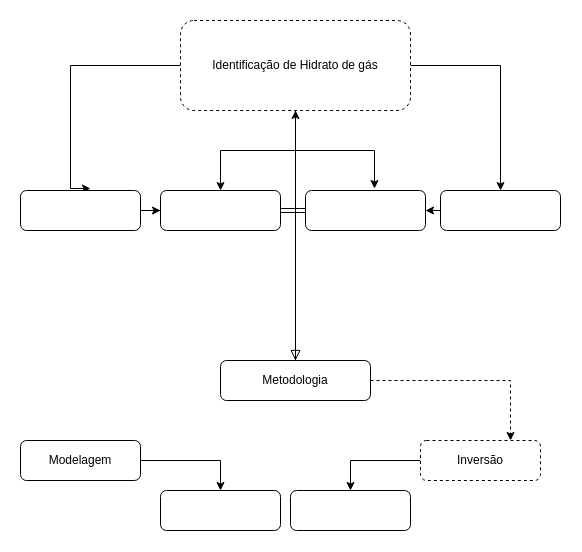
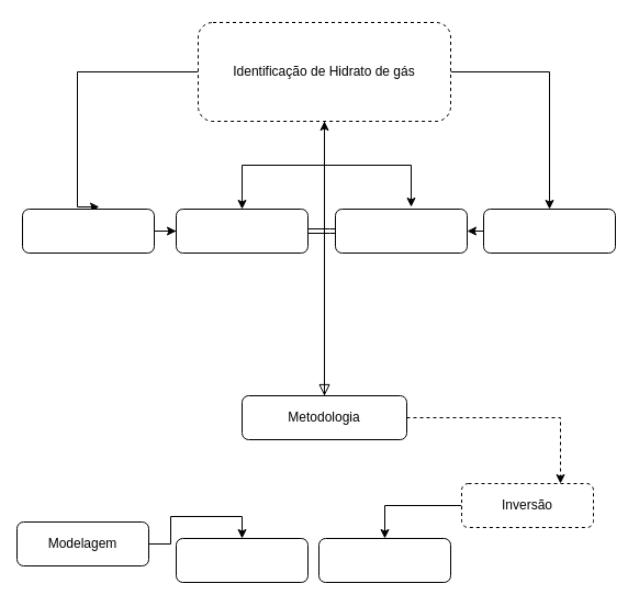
  <mxCell id="0" />
  <mxCell id="1" parent="0" />
  <mxCell id="2" value="" style="rounded=0;html=1;jettySize=auto;orthogonalLoop=1;fontSize=11;endArrow=block;endFill=0;endSize=8;strokeWidth=1;shadow=0;labelBackgroundColor=none;edgeStyle=orthogonalEdgeStyle;" edge="1" parent="1"><mxGeometry relative="1" as="geometry"><mxPoint x="295" y="210" as="sourcePoint" /><mxPoint x="295" y="360" as="targetPoint" /></mxGeometry></mxCell>
  <mxCell id="3" style="edgeStyle=orthogonalEdgeStyle;rounded=0;orthogonalLoop=1;jettySize=auto;html=1;entryX=0.583;entryY=-0.05;entryDx=0;entryDy=0;entryPerimeter=0;fontFamily=Helvetica;fontSize=12;fontColor=default;" edge="1" parent="1" source="7" target="9"><mxGeometry relative="1" as="geometry"><Array as="points"><mxPoint x="70" y="65" /></Array></mxGeometry></mxCell>
  <mxCell id="4" style="edgeStyle=orthogonalEdgeStyle;rounded=0;orthogonalLoop=1;jettySize=auto;html=1;entryX=0.5;entryY=0;entryDx=0;entryDy=0;fontFamily=Helvetica;fontSize=12;fontColor=default;" edge="1" parent="1" source="7" target="11"><mxGeometry relative="1" as="geometry" /></mxCell>
  <mxCell id="5" style="edgeStyle=orthogonalEdgeStyle;rounded=0;orthogonalLoop=1;jettySize=auto;html=1;entryX=0.575;entryY=-0.05;entryDx=0;entryDy=0;entryPerimeter=0;fontFamily=Helvetica;fontSize=12;fontColor=default;" edge="1" parent="1" source="7" target="12"><mxGeometry relative="1" as="geometry" /></mxCell>
  <mxCell id="6" style="edgeStyle=orthogonalEdgeStyle;rounded=0;orthogonalLoop=1;jettySize=auto;html=1;entryX=0.5;entryY=0;entryDx=0;entryDy=0;fontFamily=Helvetica;fontSize=12;fontColor=default;" edge="1" parent="1" source="7" target="14"><mxGeometry relative="1" as="geometry" /></mxCell>
  <mxCell id="7" value="Identificação de Hidrato de gás" style="rounded=1;whiteSpace=wrap;html=1;shadow=0;glass=0;strokeColor=default;strokeWidth=1;fontFamily=Helvetica;fontSize=12;fontColor=default;fillColor=default;dashed=1;" vertex="1" parent="1"><mxGeometry x="180" y="20" width="230" height="90" as="geometry" /></mxCell>
  <mxCell id="8" value="" style="edgeStyle=orthogonalEdgeStyle;rounded=0;orthogonalLoop=1;jettySize=auto;html=1;fontFamily=Helvetica;fontSize=12;fontColor=default;" edge="1" parent="1" source="9" target="11"><mxGeometry relative="1" as="geometry" /></mxCell>
  <mxCell id="9" value="" style="rounded=1;whiteSpace=wrap;html=1;shadow=0;glass=0;strokeColor=default;strokeWidth=1;fontFamily=Helvetica;fontSize=12;fontColor=default;fillColor=default;" vertex="1" parent="1"><mxGeometry x="20" y="190" width="120" height="40" as="geometry" /></mxCell>
  <mxCell id="10" style="edgeStyle=orthogonalEdgeStyle;rounded=0;orthogonalLoop=1;jettySize=auto;html=1;exitX=1;exitY=0.5;exitDx=0;exitDy=0;entryX=0;entryY=0.5;entryDx=0;entryDy=0;fontFamily=Helvetica;fontSize=12;fontColor=default;shape=link;" edge="1" parent="1" source="11" target="12"><mxGeometry relative="1" as="geometry"><Array as="points"><mxPoint x="300" y="210" /><mxPoint x="300" y="210" /></Array></mxGeometry></mxCell>
  <mxCell id="11" value="" style="rounded=1;whiteSpace=wrap;html=1;shadow=0;glass=0;strokeColor=default;strokeWidth=1;fontFamily=Helvetica;fontSize=12;fontColor=default;fillColor=default;" vertex="1" parent="1"><mxGeometry x="160" y="190" width="120" height="40" as="geometry" /></mxCell>
  <mxCell id="12" value="" style="rounded=1;whiteSpace=wrap;html=1;shadow=0;glass=0;strokeColor=default;strokeWidth=1;fontFamily=Helvetica;fontSize=12;fontColor=default;fillColor=default;" vertex="1" parent="1"><mxGeometry x="305" y="190" width="120" height="40" as="geometry" /></mxCell>
  <mxCell id="13" style="edgeStyle=orthogonalEdgeStyle;rounded=0;orthogonalLoop=1;jettySize=auto;html=1;exitX=0;exitY=0.5;exitDx=0;exitDy=0;entryX=1;entryY=0.5;entryDx=0;entryDy=0;fontFamily=Helvetica;fontSize=12;fontColor=default;" edge="1" parent="1" source="14" target="12"><mxGeometry relative="1" as="geometry" /></mxCell>
  <mxCell id="14" value="" style="rounded=1;whiteSpace=wrap;html=1;shadow=0;glass=0;strokeColor=default;strokeWidth=1;fontFamily=Helvetica;fontSize=12;fontColor=default;fillColor=default;" vertex="1" parent="1"><mxGeometry x="440" y="190" width="120" height="40" as="geometry" /></mxCell>
  <mxCell id="15" style="edgeStyle=orthogonalEdgeStyle;rounded=0;orthogonalLoop=1;jettySize=auto;html=1;fontFamily=Helvetica;fontSize=12;fontColor=default;" edge="1" parent="1" source="17" target="7"><mxGeometry relative="1" as="geometry" /></mxCell>
  <mxCell id="16" style="edgeStyle=orthogonalEdgeStyle;rounded=0;orthogonalLoop=1;jettySize=auto;html=1;entryX=0.75;entryY=0;entryDx=0;entryDy=0;fontFamily=Helvetica;fontSize=12;fontColor=default;dashed=1;" edge="1" parent="1" source="17" target="21"><mxGeometry relative="1" as="geometry" /></mxCell>
  <mxCell id="17" value="Metodologia" style="rounded=1;whiteSpace=wrap;html=1;shadow=0;glass=0;strokeColor=default;strokeWidth=1;fontFamily=Helvetica;fontSize=12;fontColor=default;fillColor=default;" vertex="1" parent="1"><mxGeometry x="220" y="360" width="150" height="40" as="geometry" /></mxCell>
  <mxCell id="18" style="edgeStyle=orthogonalEdgeStyle;rounded=0;orthogonalLoop=1;jettySize=auto;html=1;entryX=0.5;entryY=0;entryDx=0;entryDy=0;fontFamily=Helvetica;fontSize=12;fontColor=default;" edge="1" parent="1" source="19" target="22"><mxGeometry relative="1" as="geometry" /></mxCell>
- <mxCell id="19" value="Modelagem" style="rounded=1;whiteSpace=wrap;html=1;shadow=0;glass=0;strokeColor=default;strokeWidth=1;fontFamily=Helvetica;fontSize=12;fontColor=default;fillColor=default;" vertex="1" parent="1"><mxGeometry x="20" y="440" width="120" height="40" as="geometry" /></mxCell>
+ <mxCell id="19" value="Modelagem" style="rounded=1;whiteSpace=wrap;html=1;shadow=0;glass=0;strokeColor=default;strokeWidth=1;fontFamily=Helvetica;fontSize=12;fontColor=default;fillColor=default;" vertex="1" parent="1"><mxGeometry x="15" y="475" width="120" height="40" as="geometry" /></mxCell>
  <mxCell id="20" value="" style="edgeStyle=orthogonalEdgeStyle;rounded=0;orthogonalLoop=1;jettySize=auto;html=1;fontFamily=Helvetica;fontSize=12;fontColor=default;" edge="1" parent="1" source="21" target="23"><mxGeometry relative="1" as="geometry" /></mxCell>
  <mxCell id="21" value="Inversão" style="rounded=1;whiteSpace=wrap;html=1;shadow=0;glass=0;strokeColor=default;strokeWidth=1;fontFamily=Helvetica;fontSize=12;fontColor=default;fillColor=default;dashed=1;" vertex="1" parent="1"><mxGeometry x="420" y="440" width="120" height="40" as="geometry" /></mxCell>
  <mxCell id="22" value="" style="rounded=1;whiteSpace=wrap;html=1;shadow=0;glass=0;strokeColor=default;strokeWidth=1;fontFamily=Helvetica;fontSize=12;fontColor=default;fillColor=default;" vertex="1" parent="1"><mxGeometry x="160" y="490" width="120" height="40" as="geometry" /></mxCell>
  <mxCell id="23" value="" style="rounded=1;whiteSpace=wrap;html=1;shadow=0;glass=0;strokeColor=default;strokeWidth=1;fontFamily=Helvetica;fontSize=12;fontColor=default;fillColor=default;" vertex="1" parent="1"><mxGeometry x="290" y="490" width="120" height="40" as="geometry" /></mxCell>
